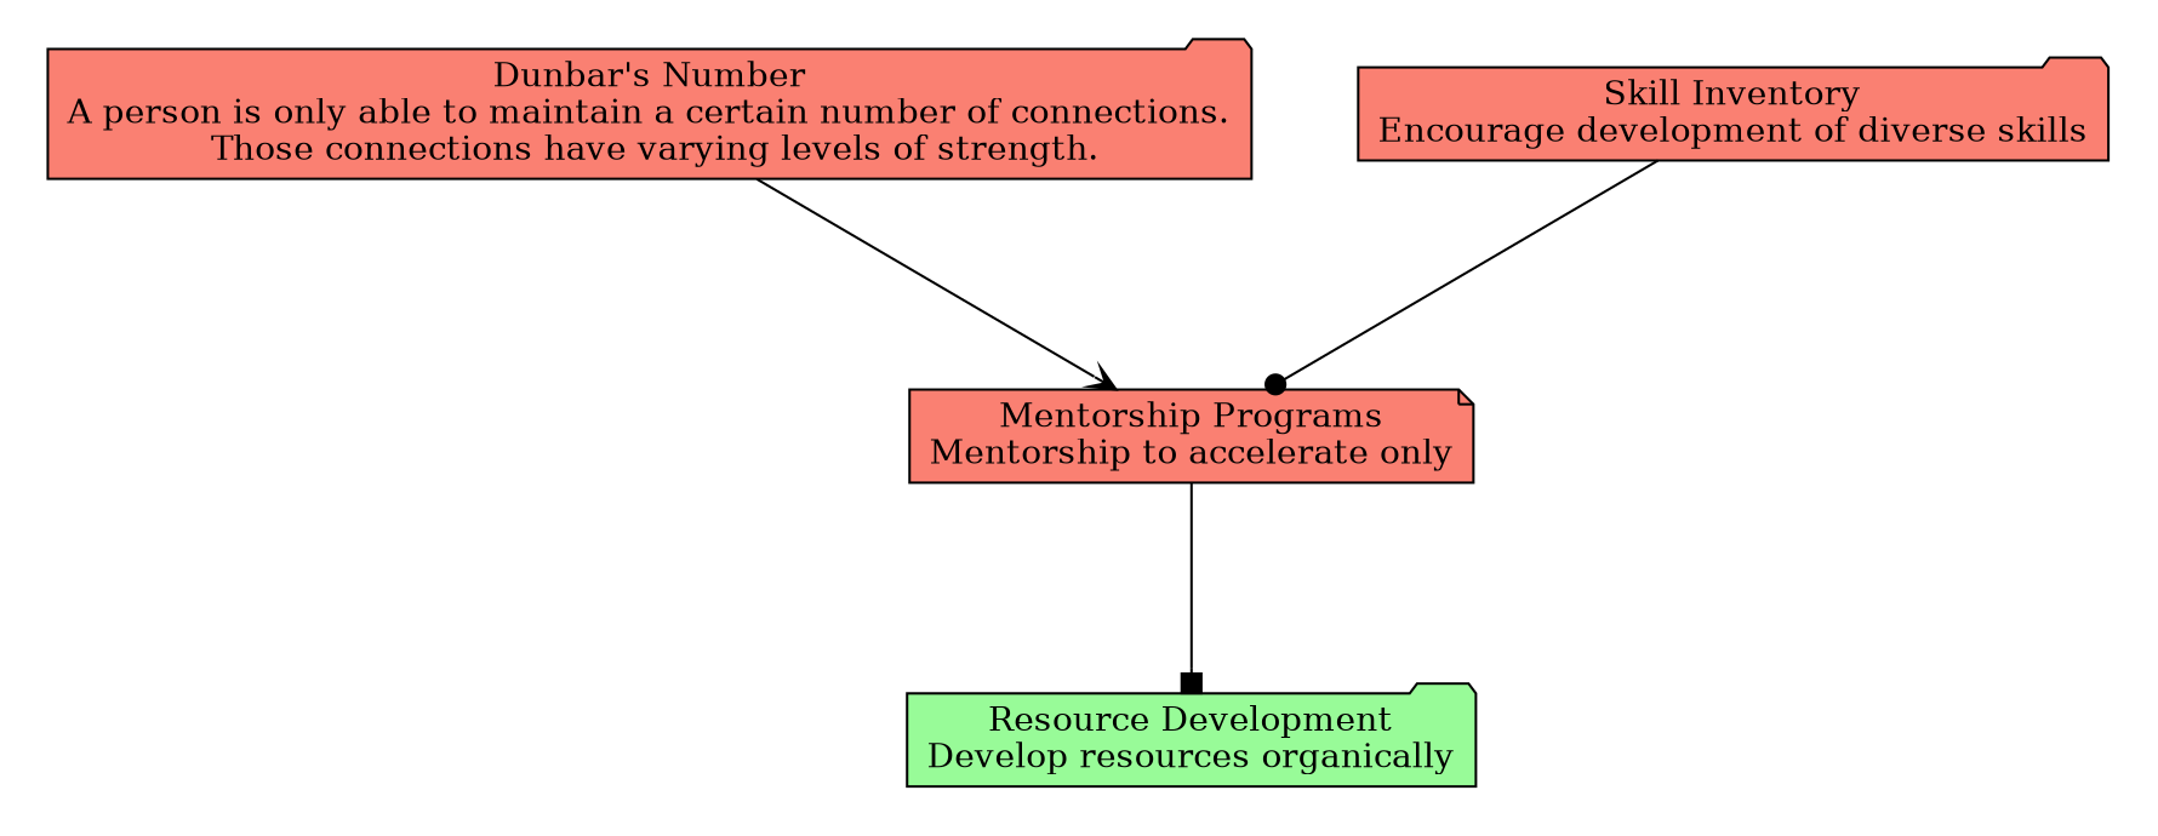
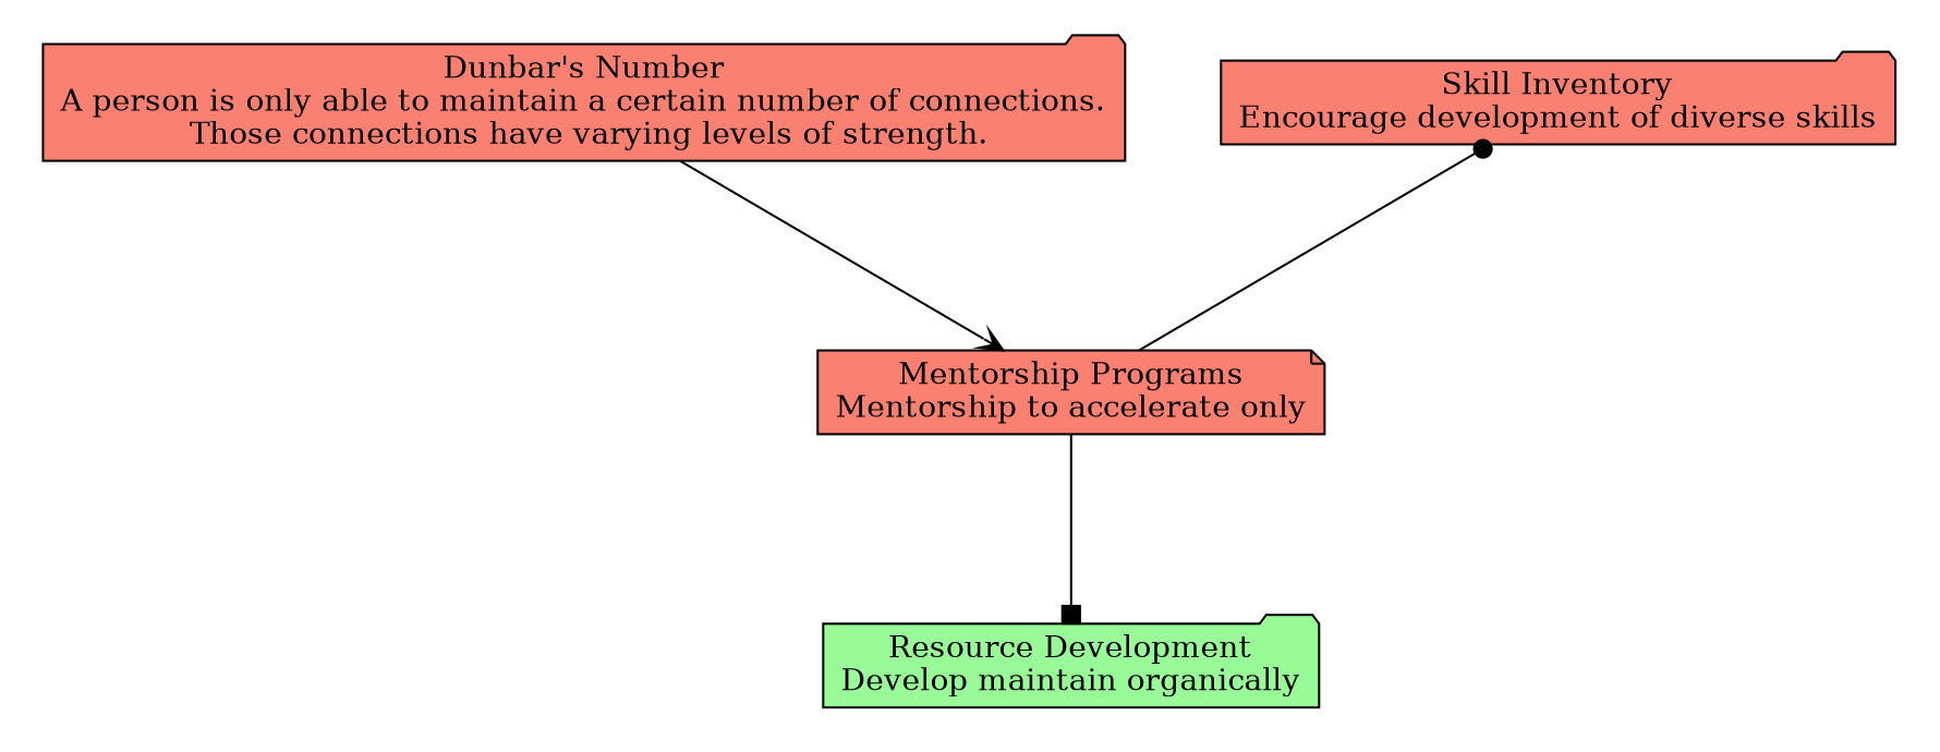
  digraph {
    nodesep=0.6
    rankdir=TB
    ranksep=1.2
    node [fillcolor=salmon shape=folder style=filled]
    n1 [label="Skill Inventory\nEncourage development of diverse skills"]
    n2 [label="Dunbar's Number\nA person is only able to maintain a certain number of connections.\n Those connections have varying levels of strength."]
-   n3 [fillcolor=palegreen label="Resource Development\nDevelop resources organically"]
+   n3 [fillcolor=palegreen label="Resource Development\nDevelop maintain organically"]
    n4 [label="Mentorship Programs\nMentorship to accelerate only" shape=note]
    subgraph cluster_1 {
      rank=max
      style=invis
      n1
      n2
    }
    subgraph cluster_2 {
      rank=min
      style=invis
      n3
    }
-   n1 -> n4 [arrowhead=dot]
+   n4 -> n1 [arrowhead=dot]
    n2 -> n4 [arrowhead=vee]
    n4 -> n3 [arrowhead=box]
  }
